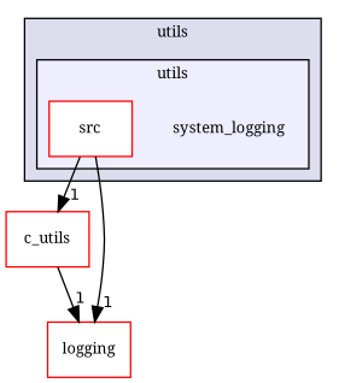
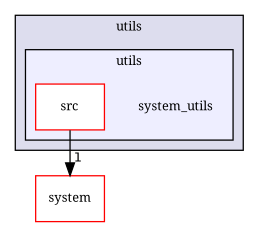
  digraph {
    compound=true
    fontname="Noto Serif"
    node [fontname="Noto Serif" fontsize=10 shape=box color=red fillcolor=white style=filled]
    edge [fontname="Noto Serif" headlabel=1 labeldistance=1.5 labelfontname=Helvetica labelfontsize=10]
-   n1 [label=system_logging shape=plaintext color="" fillcolor="" style=""]
+   n1 [label=system_utils shape=plaintext color="" fillcolor="" style=""]
    n2 [label=src]
-   n3 [label=c_utils]
-   n4 [label=logging]
+   n4 [label=system]
    subgraph cluster_1 {
      bgcolor="#ddddee"
      fontsize=10
      label=utils
      pencolor=black
      subgraph cluster_2 {
        bgcolor="#eeeeff"
        fontsize=10
        label=utils
        pencolor=black
        n1
        n2
      }
    }
-   n2 -> n3
    n2 -> n4
-   n3 -> n4
  }
